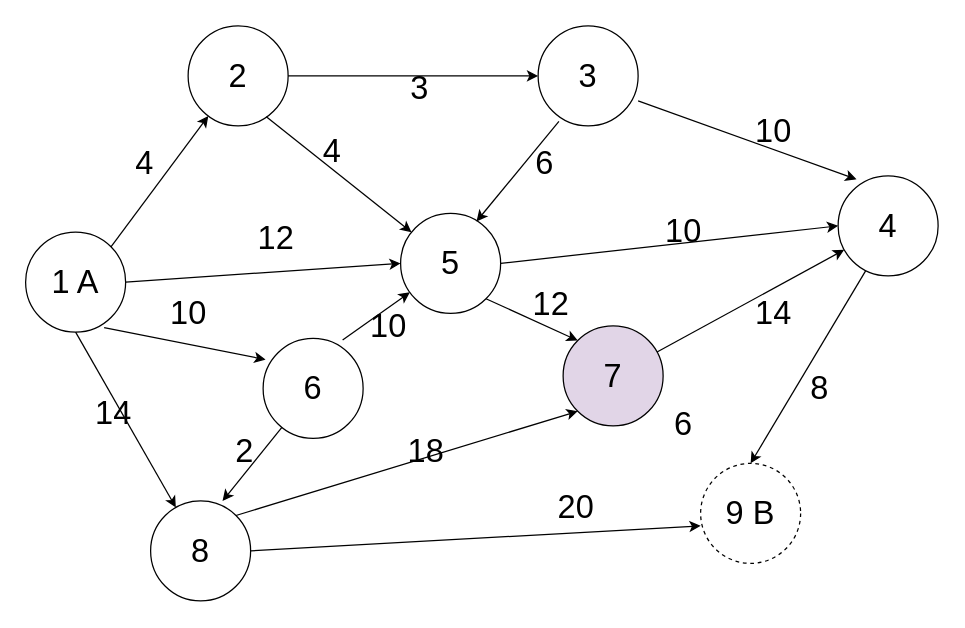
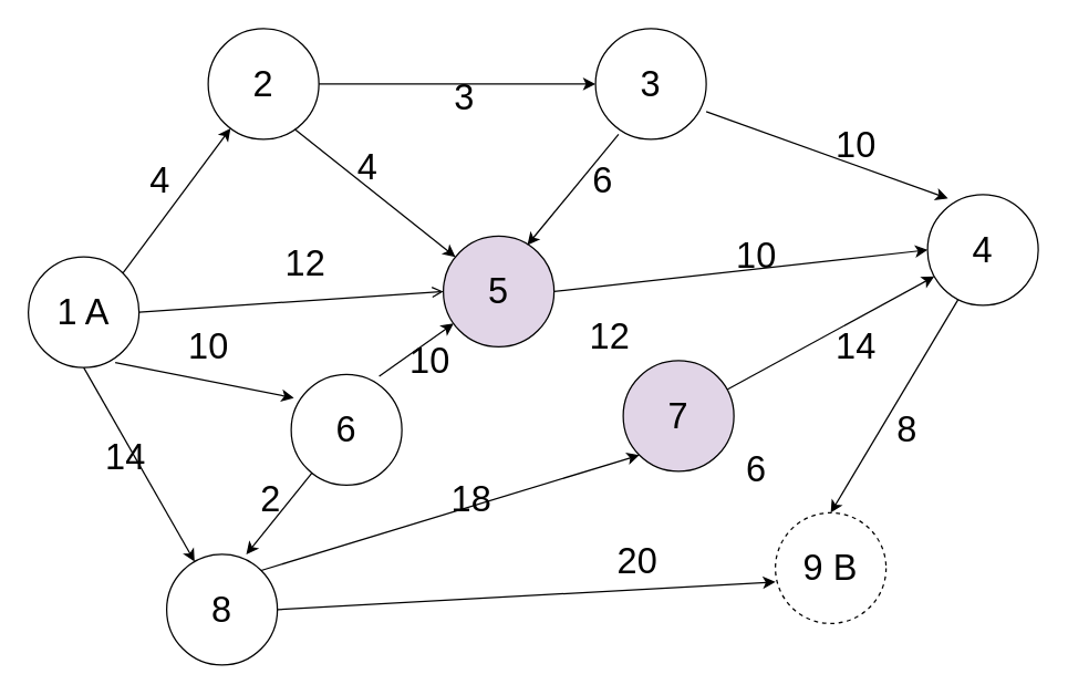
  <mxCell id="0" />
  <mxCell id="1" parent="0" />
  <mxCell id="2" value="8" style="ellipse;whiteSpace=wrap;html=1;aspect=fixed;strokeWidth=1;fontSize=26;" vertex="1" parent="1"><mxGeometry x="120" y="400" width="80" height="80" as="geometry" /></mxCell>
  <mxCell id="3" value="1 A" style="ellipse;whiteSpace=wrap;html=1;aspect=fixed;strokeWidth=1;fontSize=26;" vertex="1" parent="1"><mxGeometry x="20" y="185" width="80" height="80" as="geometry" /></mxCell>
  <mxCell id="4" value="2" style="ellipse;whiteSpace=wrap;html=1;aspect=fixed;strokeWidth=1;fontSize=26;" vertex="1" parent="1"><mxGeometry x="150" y="20" width="80" height="80" as="geometry" /></mxCell>
- <mxCell id="5" value="5" style="ellipse;whiteSpace=wrap;html=1;aspect=fixed;strokeWidth=1;fontSize=26;" vertex="1" parent="1"><mxGeometry x="320" y="170" width="80" height="80" as="geometry" /></mxCell>
+ <mxCell id="5" value="5" style="ellipse;whiteSpace=wrap;html=1;aspect=fixed;strokeWidth=1;fontSize=26;fillColor=#e1d5e7;" vertex="1" parent="1"><mxGeometry x="320" y="170" width="80" height="80" as="geometry" /></mxCell>
  <mxCell id="6" value="3" style="ellipse;whiteSpace=wrap;html=1;aspect=fixed;strokeWidth=1;fontSize=26;" vertex="1" parent="1"><mxGeometry x="430" y="20" width="80" height="80" as="geometry" /></mxCell>
  <mxCell id="7" value="6" style="ellipse;whiteSpace=wrap;html=1;aspect=fixed;strokeWidth=1;fontSize=26;" vertex="1" parent="1"><mxGeometry x="210" y="270" width="80" height="80" as="geometry" /></mxCell>
  <mxCell id="8" value="9 B" style="ellipse;whiteSpace=wrap;html=1;aspect=fixed;strokeWidth=1;fontSize=26;dashed=1;" vertex="1" parent="1"><mxGeometry x="560" y="370" width="80" height="80" as="geometry" /></mxCell>
  <mxCell id="9" value="4" style="ellipse;whiteSpace=wrap;html=1;aspect=fixed;strokeWidth=1;fontSize=26;" vertex="1" parent="1"><mxGeometry x="670" y="140" width="80" height="80" as="geometry" /></mxCell>
  <mxCell id="10" value="7" style="ellipse;whiteSpace=wrap;html=1;aspect=fixed;strokeWidth=1;fontSize=26;fillColor=#e1d5e7;" vertex="1" parent="1"><mxGeometry x="450" y="260" width="80" height="80" as="geometry" /></mxCell>
  <mxCell id="11" value="" style="endArrow=classic;html=1;strokeWidth=1;fontSize=26;entryX=0.5;entryY=0;entryDx=0;entryDy=0;exitX=0.275;exitY=0.95;exitDx=0;exitDy=0;exitPerimeter=0;" edge="1" parent="1" source="9" target="8"><mxGeometry width="50" height="50" relative="1" as="geometry"><mxPoint x="550" y="280" as="sourcePoint" /><mxPoint x="600" y="230" as="targetPoint" /></mxGeometry></mxCell>
  <mxCell id="12" value="" style="endArrow=classic;html=1;strokeWidth=1;fontSize=26;entryX=0;entryY=0.625;entryDx=0;entryDy=0;entryPerimeter=0;exitX=1;exitY=0.5;exitDx=0;exitDy=0;" edge="1" parent="1" source="2" target="8"><mxGeometry width="50" height="50" relative="1" as="geometry"><mxPoint x="550" y="280" as="sourcePoint" /><mxPoint x="600" y="230" as="targetPoint" /></mxGeometry></mxCell>
  <mxCell id="13" value="" style="endArrow=classic;html=1;strokeWidth=1;fontSize=26;entryX=0;entryY=1;entryDx=0;entryDy=0;exitX=1;exitY=0;exitDx=0;exitDy=0;" edge="1" parent="1" source="2" target="10"><mxGeometry width="50" height="50" relative="1" as="geometry"><mxPoint x="550" y="280" as="sourcePoint" /><mxPoint x="600" y="230" as="targetPoint" /></mxGeometry></mxCell>
  <mxCell id="14" value="" style="endArrow=classic;html=1;strokeWidth=1;fontSize=26;entryX=0;entryY=0.5;entryDx=0;entryDy=0;exitX=1;exitY=0.5;exitDx=0;exitDy=0;" edge="1" parent="1" source="5" target="9"><mxGeometry width="50" height="50" relative="1" as="geometry"><mxPoint x="550" y="280" as="sourcePoint" /><mxPoint x="600" y="230" as="targetPoint" /></mxGeometry></mxCell>
  <mxCell id="15" value="" style="endArrow=classic;html=1;strokeWidth=1;fontSize=26;entryX=0.184;entryY=0.035;entryDx=0;entryDy=0;entryPerimeter=0;exitX=1;exitY=0.75;exitDx=0;exitDy=0;exitPerimeter=0;" edge="1" parent="1" source="6" target="9"><mxGeometry width="50" height="50" relative="1" as="geometry"><mxPoint x="550" y="280" as="sourcePoint" /><mxPoint x="600" y="230" as="targetPoint" /></mxGeometry></mxCell>
  <mxCell id="16" value="" style="endArrow=classic;html=1;strokeWidth=1;fontSize=26;exitX=1;exitY=0.5;exitDx=0;exitDy=0;entryX=0;entryY=0.5;entryDx=0;entryDy=0;" edge="1" parent="1" source="4" target="6"><mxGeometry width="50" height="50" relative="1" as="geometry"><mxPoint x="550" y="280" as="sourcePoint" /><mxPoint x="600" y="230" as="targetPoint" /></mxGeometry></mxCell>
- <mxCell id="17" value="" style="endArrow=classic;html=1;strokeWidth=1;fontSize=26;exitX=1;exitY=0.5;exitDx=0;exitDy=0;entryX=0;entryY=0.5;entryDx=0;entryDy=0;" edge="1" parent="1" source="3" target="5"><mxGeometry width="50" height="50" relative="1" as="geometry"><mxPoint x="550" y="280" as="sourcePoint" /><mxPoint x="600" y="230" as="targetPoint" /></mxGeometry></mxCell>
+ <mxCell id="17" value="" style="endArrow=open;html=1;strokeWidth=1;fontSize=26;exitX=1;exitY=0.5;exitDx=0;exitDy=0;entryX=0;entryY=0.5;entryDx=0;entryDy=0;" edge="1" parent="1" source="3" target="5"><mxGeometry width="50" height="50" relative="1" as="geometry"><mxPoint x="550" y="280" as="sourcePoint" /><mxPoint x="600" y="230" as="targetPoint" /></mxGeometry></mxCell>
  <mxCell id="18" value="" style="endArrow=classic;html=1;strokeWidth=1;fontSize=26;exitX=0.785;exitY=0.954;exitDx=0;exitDy=0;exitPerimeter=0;entryX=0.024;entryY=0.212;entryDx=0;entryDy=0;entryPerimeter=0;" edge="1" parent="1" source="3" target="7"><mxGeometry width="50" height="50" relative="1" as="geometry"><mxPoint x="550" y="280" as="sourcePoint" /><mxPoint x="600" y="230" as="targetPoint" /></mxGeometry></mxCell>
  <mxCell id="19" value="" style="endArrow=classic;html=1;strokeWidth=1;fontSize=26;exitX=0.795;exitY=0.016;exitDx=0;exitDy=0;exitPerimeter=0;" edge="1" parent="1" source="7" target="5"><mxGeometry width="50" height="50" relative="1" as="geometry"><mxPoint x="550" y="280" as="sourcePoint" /><mxPoint x="600" y="230" as="targetPoint" /></mxGeometry></mxCell>
  <mxCell id="20" value="" style="endArrow=classic;html=1;strokeWidth=1;fontSize=26;exitX=0.5;exitY=1;exitDx=0;exitDy=0;" edge="1" parent="1" source="3" target="2"><mxGeometry width="50" height="50" relative="1" as="geometry"><mxPoint x="550" y="280" as="sourcePoint" /><mxPoint x="600" y="230" as="targetPoint" /></mxGeometry></mxCell>
  <mxCell id="21" value="" style="endArrow=classic;html=1;strokeWidth=1;fontSize=26;exitX=1;exitY=0;exitDx=0;exitDy=0;" edge="1" parent="1" source="3" target="4"><mxGeometry width="50" height="50" relative="1" as="geometry"><mxPoint x="550" y="280" as="sourcePoint" /><mxPoint x="600" y="230" as="targetPoint" /></mxGeometry></mxCell>
  <mxCell id="22" value="" style="endArrow=classic;html=1;strokeWidth=1;fontSize=26;entryX=0.719;entryY=0.001;entryDx=0;entryDy=0;entryPerimeter=0;" edge="1" parent="1" source="7" target="2"><mxGeometry width="50" height="50" relative="1" as="geometry"><mxPoint x="550" y="280" as="sourcePoint" /><mxPoint x="600" y="230" as="targetPoint" /></mxGeometry></mxCell>
- <mxCell id="23" value="" style="endArrow=classic;html=1;strokeWidth=1;fontSize=26;exitX=1;exitY=1;exitDx=0;exitDy=0;entryX=0;entryY=0;entryDx=0;entryDy=0;" edge="1" parent="1" source="5" target="10"><mxGeometry width="50" height="50" relative="1" as="geometry"><mxPoint x="550" y="280" as="sourcePoint" /><mxPoint x="600" y="230" as="targetPoint" /></mxGeometry></mxCell>
  <mxCell id="24" value="" style="endArrow=classic;html=1;strokeWidth=1;fontSize=26;entryX=0.759;entryY=0.08;entryDx=0;entryDy=0;entryPerimeter=0;exitX=0.208;exitY=0.955;exitDx=0;exitDy=0;exitPerimeter=0;" edge="1" parent="1" source="6" target="5"><mxGeometry width="50" height="50" relative="1" as="geometry"><mxPoint x="490" y="280" as="sourcePoint" /><mxPoint x="540" y="230" as="targetPoint" /></mxGeometry></mxCell>
  <mxCell id="25" value="" style="endArrow=classic;html=1;strokeWidth=1;fontSize=26;exitX=0.782;exitY=0.909;exitDx=0;exitDy=0;exitPerimeter=0;" edge="1" parent="1" source="4" target="5"><mxGeometry width="50" height="50" relative="1" as="geometry"><mxPoint x="490" y="280" as="sourcePoint" /><mxPoint x="540" y="230" as="targetPoint" /></mxGeometry></mxCell>
  <mxCell id="26" value="" style="endArrow=classic;html=1;strokeWidth=1;fontSize=26;" edge="1" parent="1" source="10" target="9"><mxGeometry width="50" height="50" relative="1" as="geometry"><mxPoint x="490" y="280" as="sourcePoint" /><mxPoint x="540" y="230" as="targetPoint" /></mxGeometry></mxCell>
  <mxCell id="27" value="4" style="text;html=1;align=center;verticalAlign=middle;resizable=0;points=[];autosize=1;fontSize=26;" vertex="1" parent="1"><mxGeometry x="100" y="110" width="30" height="40" as="geometry" /></mxCell>
  <mxCell id="28" value="12" style="text;html=1;align=center;verticalAlign=middle;resizable=0;points=[];autosize=1;fontSize=26;" vertex="1" parent="1"><mxGeometry x="200" y="170" width="40" height="40" as="geometry" /></mxCell>
  <mxCell id="29" value="10" style="text;html=1;align=center;verticalAlign=middle;resizable=0;points=[];autosize=1;fontSize=26;" vertex="1" parent="1"><mxGeometry x="130" y="230" width="40" height="40" as="geometry" /></mxCell>
  <mxCell id="30" value="14" style="text;html=1;align=center;verticalAlign=middle;resizable=0;points=[];autosize=1;fontSize=26;" vertex="1" parent="1"><mxGeometry x="70" y="310" width="40" height="40" as="geometry" /></mxCell>
  <mxCell id="31" value="3" style="text;html=1;align=center;verticalAlign=middle;resizable=0;points=[];autosize=1;fontSize=26;" vertex="1" parent="1"><mxGeometry x="320" y="50" width="30" height="40" as="geometry" /></mxCell>
  <mxCell id="32" value="4" style="text;html=1;align=center;verticalAlign=middle;resizable=0;points=[];autosize=1;fontSize=26;" vertex="1" parent="1"><mxGeometry x="250" y="100" width="30" height="40" as="geometry" /></mxCell>
  <mxCell id="33" value="10" style="text;html=1;align=center;verticalAlign=middle;resizable=0;points=[];autosize=1;fontSize=26;" vertex="1" parent="1"><mxGeometry x="290" y="240" width="40" height="40" as="geometry" /></mxCell>
  <mxCell id="34" value="2" style="text;html=1;align=center;verticalAlign=middle;resizable=0;points=[];autosize=1;fontSize=26;" vertex="1" parent="1"><mxGeometry x="180" y="340" width="30" height="40" as="geometry" /></mxCell>
  <mxCell id="35" value="10" style="text;html=1;align=center;verticalAlign=middle;resizable=0;points=[];autosize=1;fontSize=26;" vertex="1" parent="1"><mxGeometry x="598" y="84" width="40" height="40" as="geometry" /></mxCell>
  <mxCell id="36" value="6" style="text;html=1;align=center;verticalAlign=middle;resizable=0;points=[];autosize=1;fontSize=26;" vertex="1" parent="1"><mxGeometry x="420" y="110" width="30" height="40" as="geometry" /></mxCell>
  <mxCell id="37" value="10" style="text;html=1;align=center;verticalAlign=middle;resizable=0;points=[];autosize=1;fontSize=26;" vertex="1" parent="1"><mxGeometry x="526" y="164" width="40" height="40" as="geometry" /></mxCell>
  <mxCell id="38" value="12" style="text;html=1;align=center;verticalAlign=middle;resizable=0;points=[];autosize=1;fontSize=26;" vertex="1" parent="1"><mxGeometry x="420" y="223" width="40" height="40" as="geometry" /></mxCell>
  <mxCell id="39" value="8" style="text;html=1;align=center;verticalAlign=middle;resizable=0;points=[];autosize=1;fontSize=26;" vertex="1" parent="1"><mxGeometry x="640" y="290" width="30" height="40" as="geometry" /></mxCell>
  <mxCell id="40" value="14" style="text;html=1;align=center;verticalAlign=middle;resizable=0;points=[];autosize=1;fontSize=26;" vertex="1" parent="1"><mxGeometry x="598" y="230" width="40" height="40" as="geometry" /></mxCell>
  <mxCell id="41" value="6" style="text;html=1;align=center;verticalAlign=middle;resizable=0;points=[];autosize=1;fontSize=26;" vertex="1" parent="1"><mxGeometry x="531" y="319" width="30" height="40" as="geometry" /></mxCell>
  <mxCell id="42" value="18" style="text;html=1;align=center;verticalAlign=middle;resizable=0;points=[];autosize=1;fontSize=26;" vertex="1" parent="1"><mxGeometry x="320" y="340" width="40" height="40" as="geometry" /></mxCell>
  <mxCell id="43" value="20" style="text;html=1;align=center;verticalAlign=middle;resizable=0;points=[];autosize=1;fontSize=26;" vertex="1" parent="1"><mxGeometry x="440" y="385" width="40" height="40" as="geometry" /></mxCell>
